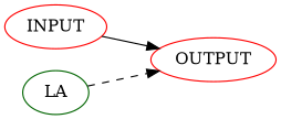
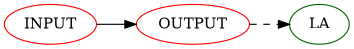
  digraph {
    rankdir=LR
    node [color=red]
    n1 [label=INPUT]
    n2 [label=OUTPUT]
    n3 [color=darkgreen label=LA]
    n1 -> n2 [style=solid]
-   n3 -> n2 [style=dashed]
+   n2 -> n3 [style=dashed]
  }
